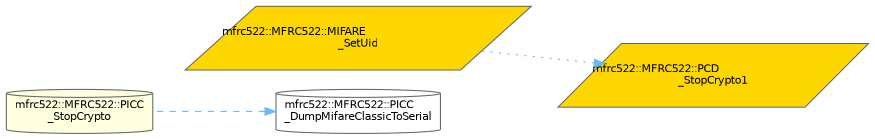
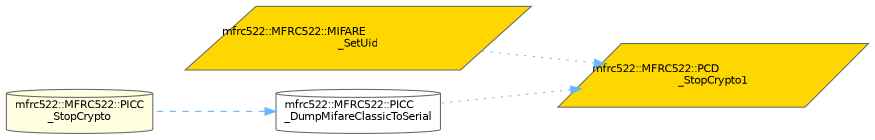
  digraph {
    rankdir=RL
    node [color=grey40 fillcolor=gold fontname=Helvetica fontsize=10 shape=parallelogram style=filled]
    edge [color=steelblue1 dir=back fontname=Helvetica fontsize=10 labelfontname=Helvetica labelfontsize=10 style=dotted]
    n1 [color=gray40 fontcolor=black height=0.2 label="mfrc522::MFRC522::PCD\l_StopCrypto1" width=0.4]
    n2 [height=0.2 label="mfrc522::MFRC522::MIFARE\l_SetUid" width=0.4]
    n3 [fillcolor=white height=0.2 label="mfrc522::MFRC522::PICC\l_DumpMifareClassicToSerial" shape=cylinder width=0.4]
    n4 [fillcolor=lightyellow height=0.2 label="mfrc522::MFRC522::PICC\l_StopCrypto" shape=cylinder width=0.4]
    n1 -> n2
+   n1 -> n3
    n3 -> n4 [style=dashed]
  }
